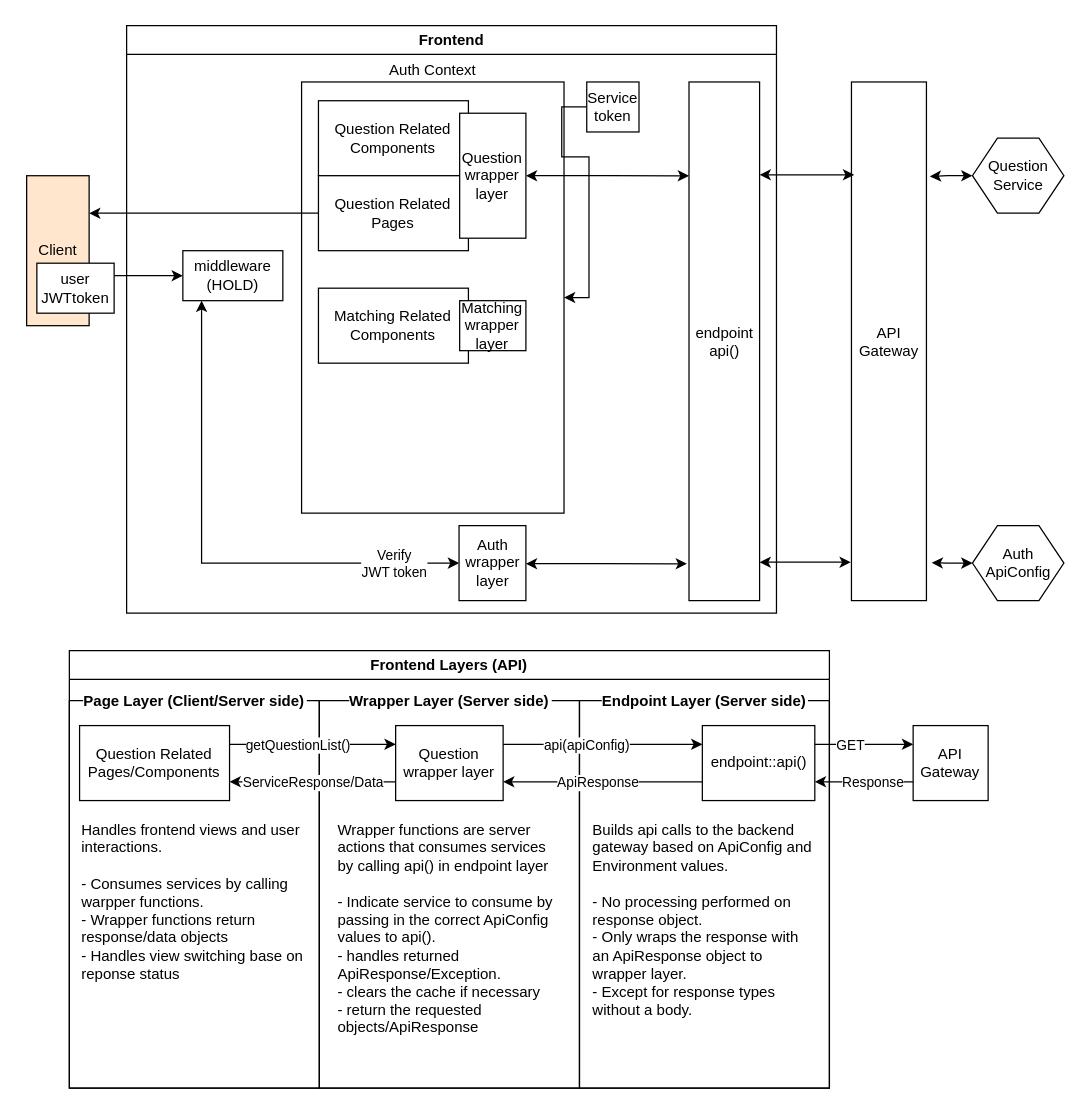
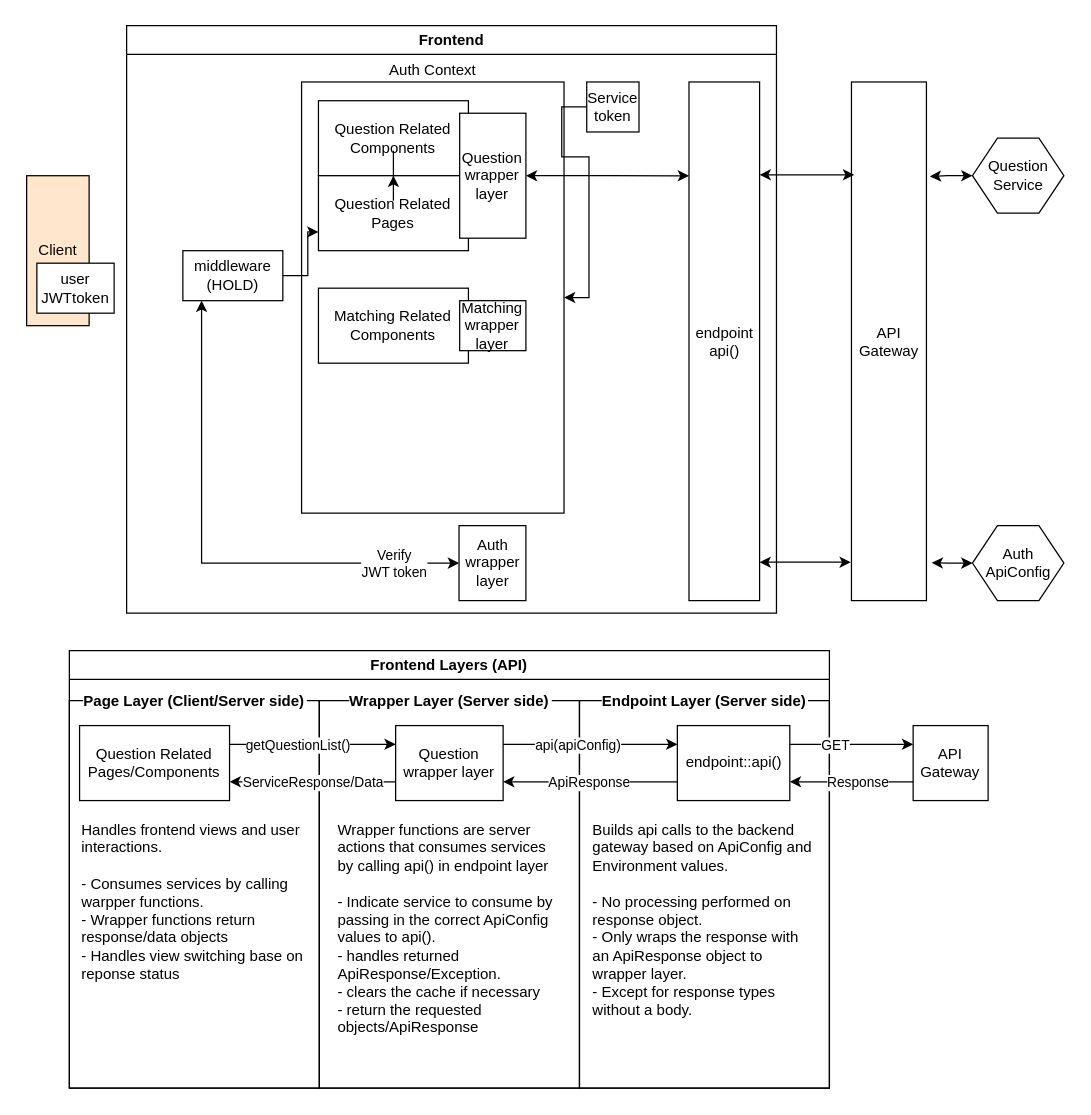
  <mxCell id="0" />
  <mxCell id="1" parent="0" />
  <mxCell id="2" value="Frontend" style="swimlane;whiteSpace=wrap;html=1;" vertex="1" parent="1"><mxGeometry x="100.82" y="20" width="520" height="470" as="geometry"><mxRectangle x="160" y="30" width="140" height="30" as="alternateBounds" /></mxGeometry></mxCell>
  <mxCell id="3" value="Auth Context" style="rounded=0;whiteSpace=wrap;html=1;labelPosition=center;verticalLabelPosition=top;align=center;verticalAlign=bottom;" vertex="1" parent="2"><mxGeometry x="140" y="45" width="210" height="345" as="geometry" /></mxCell>
  <mxCell id="4" style="edgeStyle=orthogonalEdgeStyle;rounded=0;orthogonalLoop=1;jettySize=auto;html=1;entryX=0;entryY=0.5;entryDx=0;entryDy=0;startArrow=classic;startFill=1;" edge="1" parent="2" source="7" target="16"><mxGeometry relative="1" as="geometry"><Array as="points"><mxPoint x="60" y="430" /></Array></mxGeometry></mxCell>
  <mxCell id="5" value="Verify&lt;br&gt;JWT token" style="edgeLabel;html=1;align=center;verticalAlign=middle;resizable=0;points=[];labelBorderColor=none;labelBackgroundColor=default;" vertex="1" connectable="0" parent="4"><mxGeometry x="-0.653" y="4" relative="1" as="geometry"><mxPoint x="150" y="138" as="offset" /></mxGeometry></mxCell>
+ <mxCell id="6" style="edgeStyle=orthogonalEdgeStyle;rounded=0;orthogonalLoop=1;jettySize=auto;html=1;entryX=0;entryY=0.75;entryDx=0;entryDy=0;" edge="1" parent="2" source="7" target="9"><mxGeometry relative="1" as="geometry" /></mxCell>
  <mxCell id="7" value="middleware&lt;br&gt;(HOLD)" style="rounded=0;whiteSpace=wrap;html=1;" vertex="1" parent="2"><mxGeometry x="45" y="180" width="80" height="40" as="geometry" /></mxCell>
  <mxCell id="8" value="Question Related&lt;br&gt;Components" style="whiteSpace=wrap;html=1;rounded=0;" vertex="1" parent="2"><mxGeometry x="153.5" y="60" width="120" height="60" as="geometry" /></mxCell>
  <mxCell id="9" value="Question Related Pages" style="whiteSpace=wrap;html=1;rounded=0;" vertex="1" parent="2"><mxGeometry x="153.5" y="120" width="120" height="60" as="geometry" /></mxCell>
  <mxCell id="10" value="Matching Related&lt;br&gt;Components" style="whiteSpace=wrap;html=1;rounded=0;" vertex="1" parent="2"><mxGeometry x="153.5" y="210" width="120" height="60" as="geometry" /></mxCell>
  <mxCell id="11" style="edgeStyle=orthogonalEdgeStyle;rounded=0;orthogonalLoop=1;jettySize=auto;html=1;entryX=0;entryY=0.181;entryDx=0;entryDy=0;entryPerimeter=0;startArrow=classic;startFill=1;" edge="1" parent="2" source="12" target="14"><mxGeometry relative="1" as="geometry" /></mxCell>
  <mxCell id="12" value="Question&lt;br&gt;wrapper layer" style="whiteSpace=wrap;html=1;rounded=0;" vertex="1" parent="2"><mxGeometry x="266.5" y="70" width="53" height="100" as="geometry" /></mxCell>
  <mxCell id="13" value="Matching wrapper layer" style="whiteSpace=wrap;html=1;rounded=0;" vertex="1" parent="2"><mxGeometry x="266.5" y="220" width="53" height="40" as="geometry" /></mxCell>
  <mxCell id="14" value="endpoint&lt;br&gt;api()" style="whiteSpace=wrap;html=1;rounded=0;" vertex="1" parent="2"><mxGeometry x="450" y="45" width="56.5" height="415" as="geometry" /></mxCell>
- <mxCell id="15" style="edgeStyle=orthogonalEdgeStyle;rounded=0;orthogonalLoop=1;jettySize=auto;html=1;entryX=-0.029;entryY=0.929;entryDx=0;entryDy=0;entryPerimeter=0;startArrow=classic;startFill=1;" edge="1" parent="2" source="16" target="14"><mxGeometry relative="1" as="geometry"><Array as="points"><mxPoint x="380" y="430" /></Array></mxGeometry></mxCell>
  <mxCell id="16" value="Auth&lt;br&gt;wrapper&lt;br&gt;layer" style="rounded=0;whiteSpace=wrap;html=1;" vertex="1" parent="2"><mxGeometry x="266" y="400" width="53.5" height="60" as="geometry" /></mxCell>
  <mxCell id="17" style="edgeStyle=orthogonalEdgeStyle;rounded=0;orthogonalLoop=1;jettySize=auto;html=1;" edge="1" parent="2" source="18" target="3"><mxGeometry relative="1" as="geometry" /></mxCell>
  <mxCell id="18" value="Service&lt;br&gt;token" style="rounded=0;whiteSpace=wrap;html=1;" vertex="1" parent="2"><mxGeometry x="368.18" y="45" width="41.82" height="40" as="geometry" /></mxCell>
  <mxCell id="19" value="API Gateway" style="whiteSpace=wrap;html=1;rounded=0;" vertex="1" parent="1"><mxGeometry x="680.82" y="65" width="60" height="415" as="geometry" /></mxCell>
  <mxCell id="20" style="edgeStyle=orthogonalEdgeStyle;rounded=0;orthogonalLoop=1;jettySize=auto;html=1;entryX=-0.009;entryY=0.926;entryDx=0;entryDy=0;entryPerimeter=0;startArrow=classic;startFill=1;" edge="1" parent="1" source="14" target="19"><mxGeometry relative="1" as="geometry"><Array as="points"><mxPoint x="643.82" y="450" /></Array></mxGeometry></mxCell>
- <mxCell id="21" style="edgeStyle=orthogonalEdgeStyle;rounded=0;orthogonalLoop=1;jettySize=auto;html=1;entryX=0;entryY=0.5;entryDx=0;entryDy=0;" edge="1" parent="1" source="52" target="7"><mxGeometry relative="1" as="geometry"><Array as="points"><mxPoint x="80.82" y="220" /><mxPoint x="80.82" y="220" /></Array></mxGeometry></mxCell>
  <mxCell id="22" value="Client" style="rounded=0;whiteSpace=wrap;html=1;fillColor=#ffe6cc;" vertex="1" parent="1"><mxGeometry x="20.82" y="140" width="50" height="120" as="geometry" /></mxCell>
- <mxCell id="23" style="edgeStyle=orthogonalEdgeStyle;rounded=0;orthogonalLoop=1;jettySize=auto;html=1;entryX=1;entryY=0.25;entryDx=0;entryDy=0;" edge="1" parent="1" source="9" target="22"><mxGeometry relative="1" as="geometry" /></mxCell>
+ <mxCell id="23" style="edgeStyle=orthogonalEdgeStyle;rounded=0;orthogonalLoop=1;jettySize=auto;html=1;" edge="1" parent="1" source="9" target="8"><mxGeometry relative="1" as="geometry" /></mxCell>
  <mxCell id="24" style="edgeStyle=orthogonalEdgeStyle;rounded=0;orthogonalLoop=1;jettySize=auto;html=1;entryX=0.036;entryY=0.179;entryDx=0;entryDy=0;entryPerimeter=0;startArrow=classic;startFill=1;" edge="1" parent="1" source="14" target="19"><mxGeometry relative="1" as="geometry"><Array as="points"><mxPoint x="643.82" y="140" /></Array></mxGeometry></mxCell>
  <mxCell id="25" style="edgeStyle=orthogonalEdgeStyle;rounded=0;orthogonalLoop=1;jettySize=auto;html=1;entryX=1.07;entryY=0.927;entryDx=0;entryDy=0;entryPerimeter=0;startArrow=classic;startFill=1;" edge="1" parent="1" source="26" target="19"><mxGeometry relative="1" as="geometry" /></mxCell>
  <mxCell id="26" value="Auth&lt;br&gt;ApiConfig" style="shape=hexagon;perimeter=hexagonPerimeter2;whiteSpace=wrap;html=1;fixedSize=1;" vertex="1" parent="1"><mxGeometry x="777.64" y="420" width="73.18" height="60" as="geometry" /></mxCell>
  <mxCell id="27" value="Frontend Layers (API)" style="swimlane;whiteSpace=wrap;html=1;glass=0;shadow=0;rounded=0;swimlaneLine=1;strokeColor=default;fillColor=#FFFFFF;labelBackgroundColor=none;labelBorderColor=none;" vertex="1" parent="1"><mxGeometry x="55" y="520" width="608.18" height="350" as="geometry" /></mxCell>
  <mxCell id="28" value="Page Layer (Client/Server side)" style="swimlane;startSize=0;labelBackgroundColor=default;" vertex="1" parent="27"><mxGeometry y="40" width="200" height="310" as="geometry" /></mxCell>
  <mxCell id="29" value="Question Related&lt;br&gt;Pages/Components" style="whiteSpace=wrap;html=1;rounded=0;" vertex="1" parent="28"><mxGeometry x="8.18" y="20" width="120" height="60" as="geometry" /></mxCell>
  <mxCell id="30" value="Handles frontend views and user interactions.&lt;br&gt;&lt;br&gt;- Consumes services by calling warpper functions.&lt;br&gt;- Wrapper functions return response/data objects&lt;br&gt;- Handles view switching base on reponse status" style="text;html=1;strokeColor=none;fillColor=none;align=left;verticalAlign=top;whiteSpace=wrap;rounded=0;" vertex="1" parent="28"><mxGeometry x="8.18" y="90" width="181.82" height="190" as="geometry" /></mxCell>
  <mxCell id="31" value="Wrapper Layer (Server side)" style="swimlane;startSize=0;labelBackgroundColor=default;" vertex="1" parent="27"><mxGeometry x="200" y="40" width="208.18" height="310" as="geometry" /></mxCell>
  <mxCell id="32" value="Question&lt;br&gt;wrapper layer" style="whiteSpace=wrap;html=1;rounded=0;" vertex="1" parent="31"><mxGeometry x="61.09" y="20" width="86" height="60" as="geometry" /></mxCell>
  <mxCell id="33" value="Wrapper functions are server actions that consumes services by calling api() in endpoint layer&lt;br&gt;&lt;br&gt;- Indicate service to consume by passing in the correct ApiConfig values to api().&lt;br&gt;- handles returned ApiResponse/Exception.&lt;br&gt;- clears the cache if necessary&lt;br&gt;- return the requested objects/ApiResponse&amp;nbsp;" style="text;html=1;strokeColor=none;fillColor=none;align=left;verticalAlign=top;whiteSpace=wrap;rounded=0;" vertex="1" parent="31"><mxGeometry x="13.18" y="90" width="181.82" height="190" as="geometry" /></mxCell>
  <mxCell id="34" value="Endpoint Layer (Server side)" style="swimlane;startSize=0;labelBackgroundColor=default;shadow=0;rounded=0;glass=0;strokeColor=default;" vertex="1" parent="27"><mxGeometry x="408.18" y="40" width="200" height="310" as="geometry" /></mxCell>
- <mxCell id="35" value="endpoint::api()" style="whiteSpace=wrap;html=1;rounded=0;" vertex="1" parent="34"><mxGeometry x="98.32" y="20" width="90" height="60" as="geometry" /></mxCell>
+ <mxCell id="35" value="endpoint::api()" style="whiteSpace=wrap;html=1;rounded=0;" vertex="1" parent="34"><mxGeometry x="78.32" y="20" width="90" height="60" as="geometry" /></mxCell>
  <mxCell id="36" value="Builds api calls to the backend gateway based on ApiConfig and Environment values.&lt;br&gt;&lt;br&gt;- No processing performed on response object.&lt;br&gt;- Only wraps the response with an ApiResponse object to wrapper layer.&lt;br&gt;- Except for response types without a body." style="text;html=1;strokeColor=none;fillColor=none;align=left;verticalAlign=top;whiteSpace=wrap;rounded=0;" vertex="1" parent="34"><mxGeometry x="9.09" y="90" width="181.82" height="190" as="geometry" /></mxCell>
  <mxCell id="37" value="" style="endArrow=classic;html=1;rounded=0;exitX=1;exitY=0.25;exitDx=0;exitDy=0;entryX=0;entryY=0.25;entryDx=0;entryDy=0;" edge="1" parent="27" source="29" target="32"><mxGeometry width="50" height="50" relative="1" as="geometry"><mxPoint x="197.33" y="50" as="sourcePoint" /><mxPoint x="237.33" y="20" as="targetPoint" /></mxGeometry></mxCell>
  <mxCell id="38" value="getQuestionList()" style="edgeLabel;html=1;align=center;verticalAlign=middle;resizable=0;points=[];" vertex="1" connectable="0" parent="37"><mxGeometry x="-0.191" relative="1" as="geometry"><mxPoint as="offset" /></mxGeometry></mxCell>
  <mxCell id="39" value="" style="endArrow=none;html=1;rounded=0;exitX=1;exitY=0.75;exitDx=0;exitDy=0;entryX=0;entryY=0.75;entryDx=0;entryDy=0;startArrow=classic;startFill=1;endFill=0;" edge="1" parent="27" source="29" target="32"><mxGeometry width="50" height="50" relative="1" as="geometry"><mxPoint x="197.33" y="80" as="sourcePoint" /><mxPoint x="274.33" y="80" as="targetPoint" /></mxGeometry></mxCell>
  <mxCell id="40" value="ServiceResponse/Data" style="edgeLabel;html=1;align=center;verticalAlign=middle;resizable=0;points=[];" vertex="1" connectable="0" parent="39"><mxGeometry x="-0.279" relative="1" as="geometry"><mxPoint x="18" as="offset" /></mxGeometry></mxCell>
  <mxCell id="41" value="" style="endArrow=classic;html=1;rounded=0;exitX=1;exitY=0.25;exitDx=0;exitDy=0;entryX=0;entryY=0.25;entryDx=0;entryDy=0;" edge="1" parent="27" source="32" target="35"><mxGeometry width="50" height="50" relative="1" as="geometry"><mxPoint x="377.33" y="50" as="sourcePoint" /><mxPoint x="474.33" y="50" as="targetPoint" /></mxGeometry></mxCell>
  <mxCell id="42" value="api(apiConfig)" style="edgeLabel;html=1;align=center;verticalAlign=middle;resizable=0;points=[];" vertex="1" connectable="0" parent="41"><mxGeometry x="-0.279" relative="1" as="geometry"><mxPoint x="9" as="offset" /></mxGeometry></mxCell>
  <mxCell id="43" value="" style="endArrow=none;html=1;rounded=0;exitX=1;exitY=0.75;exitDx=0;exitDy=0;entryX=0;entryY=0.75;entryDx=0;entryDy=0;startArrow=classic;startFill=1;endFill=0;" edge="1" parent="27" source="32" target="35"><mxGeometry width="50" height="50" relative="1" as="geometry"><mxPoint x="357.33" y="90" as="sourcePoint" /><mxPoint x="447.33" y="90" as="targetPoint" /></mxGeometry></mxCell>
  <mxCell id="44" value="ApiResponse" style="edgeLabel;html=1;align=center;verticalAlign=middle;resizable=0;points=[];" vertex="1" connectable="0" parent="43"><mxGeometry x="-0.279" relative="1" as="geometry"><mxPoint x="18" as="offset" /></mxGeometry></mxCell>
  <mxCell id="45" value="API Gateway" style="whiteSpace=wrap;html=1;rounded=0;" vertex="1" parent="1"><mxGeometry x="730.18" y="580" width="60" height="60" as="geometry" /></mxCell>
  <mxCell id="46" value="" style="endArrow=classic;html=1;rounded=0;exitX=1;exitY=0.25;exitDx=0;exitDy=0;entryX=0;entryY=0.25;entryDx=0;entryDy=0;" edge="1" parent="1" source="35" target="45"><mxGeometry width="50" height="50" relative="1" as="geometry"><mxPoint x="605.33" y="590" as="sourcePoint" /><mxPoint x="682.33" y="590" as="targetPoint" /></mxGeometry></mxCell>
  <mxCell id="47" value="GET" style="edgeLabel;html=1;align=center;verticalAlign=middle;resizable=0;points=[];" vertex="1" connectable="0" parent="46"><mxGeometry x="-0.279" relative="1" as="geometry"><mxPoint as="offset" /></mxGeometry></mxCell>
  <mxCell id="48" value="" style="endArrow=none;html=1;rounded=0;exitX=1;exitY=0.75;exitDx=0;exitDy=0;entryX=0;entryY=0.75;entryDx=0;entryDy=0;startArrow=classic;startFill=1;endFill=0;" edge="1" parent="1" source="35" target="45"><mxGeometry width="50" height="50" relative="1" as="geometry"><mxPoint x="592.33" y="610" as="sourcePoint" /><mxPoint x="682.33" y="610" as="targetPoint" /></mxGeometry></mxCell>
  <mxCell id="49" value="Response" style="edgeLabel;html=1;align=center;verticalAlign=middle;resizable=0;points=[];" vertex="1" connectable="0" parent="48"><mxGeometry x="-0.279" relative="1" as="geometry"><mxPoint x="18" as="offset" /></mxGeometry></mxCell>
  <mxCell id="50" style="edgeStyle=orthogonalEdgeStyle;rounded=0;orthogonalLoop=1;jettySize=auto;html=1;entryX=1.046;entryY=0.182;entryDx=0;entryDy=0;entryPerimeter=0;startArrow=classic;startFill=1;" edge="1" parent="1" source="51" target="19"><mxGeometry relative="1" as="geometry" /></mxCell>
  <mxCell id="51" value="Question&lt;br&gt;Service" style="shape=hexagon;perimeter=hexagonPerimeter2;whiteSpace=wrap;html=1;fixedSize=1;" vertex="1" parent="1"><mxGeometry x="777.64" y="110" width="73.18" height="60" as="geometry" /></mxCell>
  <mxCell id="52" value="user&lt;br&gt;JWTtoken" style="rounded=0;whiteSpace=wrap;html=1;" vertex="1" parent="1"><mxGeometry x="29" y="210" width="61.82" height="40" as="geometry" /></mxCell>
